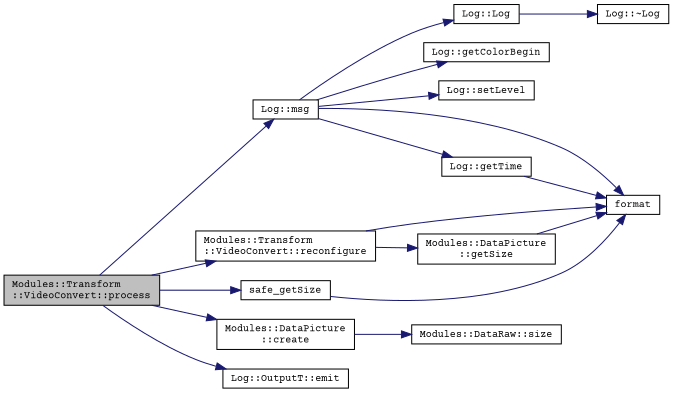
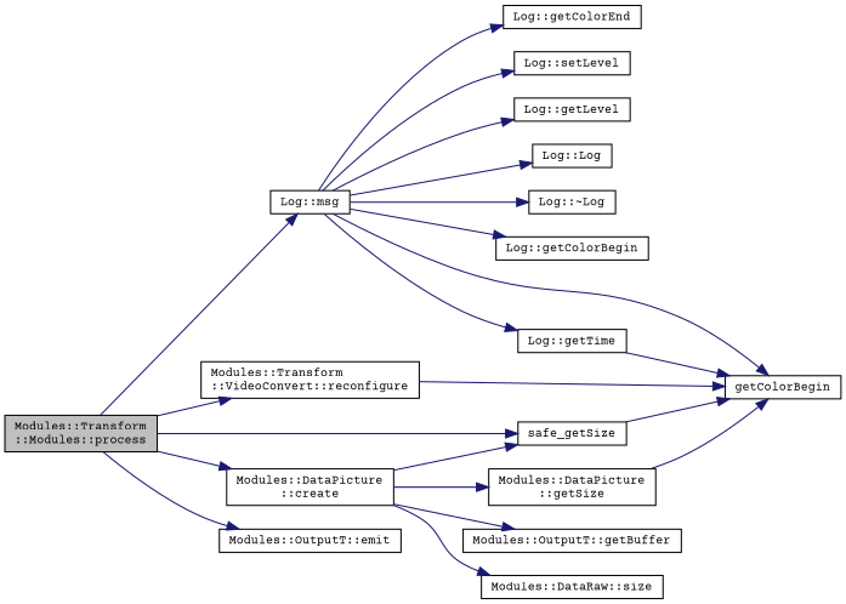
  digraph {
    fontname="Courier Prime"
    rankdir=LR
    node [color=black fillcolor=white fontname="Courier Prime" fontsize=10 shape=record style=filled]
    edge [color=midnightblue fontname="Courier Prime" fontsize=10 labelfontname=Helvetica labelfontsize=10 style=solid]
-   n1 [fillcolor=grey75 fontcolor=black height=0.2 label="Modules::Transform\l::VideoConvert::process" width=0.4]
+   n1 [fillcolor=grey75 fontcolor=black height=0.2 label="Modules::Transform\l::Modules::process" width=0.4]
    n2 [height=0.2 label=safe_getSize width=0.4]
    n3 [height=0.2 label="Log::msg" width=0.4]
    n4 [height=0.2 label="Modules::Transform\l::VideoConvert::reconfigure" width=0.4]
    n5 [height=0.2 label="Modules::DataPicture\l::create" width=0.4]
-   n6 [height=0.2 label="Log::OutputT::emit" width=0.4]
-   n7 [height=0.2 label=format width=0.4]
+   n6 [height=0.2 label="Modules::OutputT::emit" width=0.4]
+   n7 [height=0.2 label=getColorBegin width=0.4]
    n8 [height=0.2 label="Log::getColorBegin" width=0.4]
    n9 [height=0.2 label="Log::getTime" width=0.4]
+   n10 [height=0.2 label="Log::getColorEnd" width=0.4]
    n11 [height=0.2 label="Log::setLevel" width=0.4]
+   n12 [height=0.2 label="Log::getLevel" width=0.4]
    n13 [height=0.2 label="Log::Log" width=0.4]
    n14 [height=0.2 label="Log::~Log" width=0.4]
    n15 [height=0.2 label="Modules::DataRaw::size" width=0.4]
    n16 [height=0.2 label="Modules::DataPicture\l::getSize" width=0.4]
+   n17 [height=0.2 label="Modules::OutputT::getBuffer" width=0.4]
    n1 -> n2
    n1 -> n3
    n1 -> n4
    n1 -> n5
    n1 -> n6
    n2 -> n7
    n3 -> n7
    n3 -> n8
    n3 -> n9
+   n3 -> n10
    n3 -> n11
+   n3 -> n12
    n3 -> n13
-   n13 -> n14
+   n3 -> n14
    n4 -> n7
+   n5 -> n2
    n5 -> n15
-   n4 -> n16
+   n5 -> n16
+   n5 -> n17
    n9 -> n7
    n16 -> n7
  }
